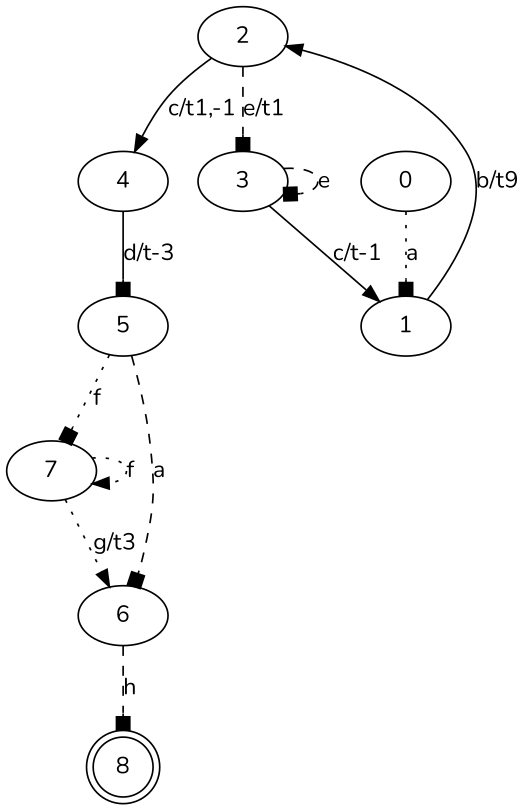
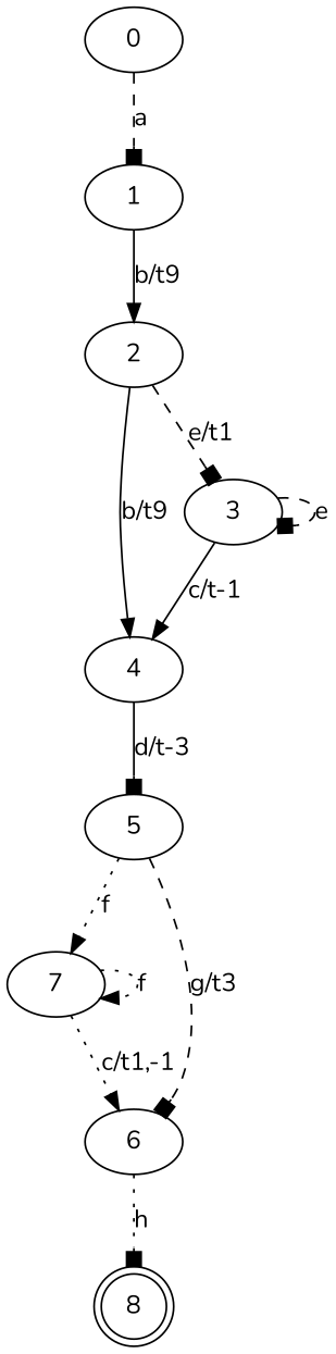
  digraph {
    fontname=Nunito
    node [fontname=Nunito]
    edge [arrowhead=box fontname=Nunito style=dashed]
    8 [shape=doublecircle]
    0
    1
    2
    4
    3
    5
    7
    6
-   0 -> 1 [label=a style=dotted]
+   0 -> 1 [label=a]
    1 -> 2 [arrowhead=normal label="b/t9" style=solid]
-   2 -> 4 [arrowhead=normal label="c/t1,-1" style=solid]
+   2 -> 4 [arrowhead=normal label="b/t9" style=solid]
    2 -> 3 [label="e/t1"]
    4 -> 5 [label="d/t-3" style=solid]
-   3 -> 1 [arrowhead=normal label="c/t-1" style=solid]
+   3 -> 4 [arrowhead=normal label="c/t-1" style=solid]
    3 -> 3 [label=e]
-   5 -> 7 [label=f style=dotted]
-   5 -> 6 [label=a]
+   5 -> 7 [arrowhead=normal label=f style=dotted]
+   5 -> 6 [label="g/t3"]
    7 -> 7 [arrowhead=normal label=f style=dotted]
-   7 -> 6 [arrowhead=normal label="g/t3" style=dotted]
-   6 -> 8 [label=h]
+   7 -> 6 [arrowhead=normal label="c/t1,-1" style=dotted]
+   6 -> 8 [label=h style=dotted]
  }
